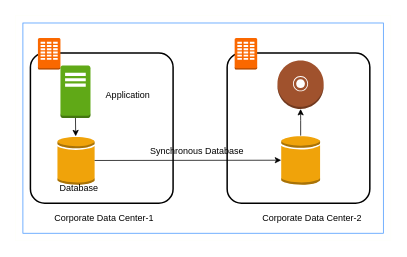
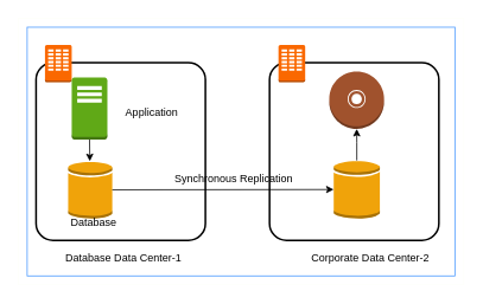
  <mxCell id="0" />
  <mxCell id="1" parent="0" />
  <mxCell id="2" value="" style="rounded=0;whiteSpace=wrap;html=1;strokeColor=#FEFFFA;" parent="1" vertex="1"><mxGeometry x="20" y="20" width="500" height="300" as="geometry" /></mxCell>
  <mxCell id="3" value="" style="rounded=0;whiteSpace=wrap;html=1;strokeColor=#4797FF;" parent="1" vertex="1"><mxGeometry x="30" y="30" width="480" height="280" as="geometry" /></mxCell>
  <mxCell id="4" value="" style="rounded=1;arcSize=10;dashed=0;fillColor=none;gradientColor=none;strokeWidth=2;" parent="1" vertex="1"><mxGeometry x="40" y="70" width="190" height="200" as="geometry" /></mxCell>
  <mxCell id="5" value="" style="dashed=0;html=1;shape=mxgraph.aws3.corporate_data_center;fillColor=#fa6800;dashed=0;strokeColor=#C73500;fontColor=#ffffff;" parent="1" vertex="1"><mxGeometry x="50" y="50" width="30" height="42" as="geometry" /></mxCell>
- <mxCell id="6" value="Corporate Data Center-1&amp;nbsp;" style="text;html=1;strokeColor=none;fillColor=none;align=center;verticalAlign=middle;whiteSpace=wrap;rounded=0;" parent="1" vertex="1"><mxGeometry x="70" y="280" width="140" height="20" as="geometry" /></mxCell>
+ <mxCell id="6" value="Database Data Center-1&amp;nbsp;" style="text;html=1;strokeColor=none;fillColor=none;align=center;verticalAlign=middle;whiteSpace=wrap;rounded=0;" parent="1" vertex="1"><mxGeometry x="70" y="280" width="140" height="20" as="geometry" /></mxCell>
  <mxCell id="7" value="" style="outlineConnect=0;dashed=0;verticalLabelPosition=bottom;verticalAlign=top;align=center;html=1;shape=mxgraph.aws3.traditional_server;fillColor=#60a917;strokeColor=#2D7600;fontColor=#ffffff;" parent="1" vertex="1"><mxGeometry x="80" y="86.5" width="40" height="70" as="geometry" /></mxCell>
  <mxCell id="8" value="Application" style="text;html=1;strokeColor=none;fillColor=none;align=center;verticalAlign=middle;whiteSpace=wrap;rounded=0;" parent="1" vertex="1"><mxGeometry x="150" y="116.5" width="40" height="20" as="geometry" /></mxCell>
  <mxCell id="9" value="" style="outlineConnect=0;dashed=0;verticalLabelPosition=bottom;verticalAlign=top;align=center;html=1;shape=mxgraph.aws3.generic_database;fillColor=#f0a30a;strokeColor=#BD7000;fontColor=#ffffff;" parent="1" vertex="1"><mxGeometry x="76" y="180.88" width="49.5" height="64.5" as="geometry" /></mxCell>
  <mxCell id="10" value="" style="endArrow=classic;html=1;exitX=0.5;exitY=1;exitDx=0;exitDy=0;exitPerimeter=0;" parent="1" source="7" target="9" edge="1"><mxGeometry width="50" height="50" relative="1" as="geometry"><mxPoint x="110" y="180" as="sourcePoint" /><mxPoint x="160" y="130" as="targetPoint" /></mxGeometry></mxCell>
  <mxCell id="11" value="Database" style="text;html=1;strokeColor=none;fillColor=none;align=center;verticalAlign=middle;whiteSpace=wrap;rounded=0;" parent="1" vertex="1"><mxGeometry x="84.75" y="240" width="40" height="20" as="geometry" /></mxCell>
  <mxCell id="12" value="" style="rounded=1;arcSize=10;dashed=0;fillColor=none;gradientColor=none;strokeWidth=2;" parent="1" vertex="1"><mxGeometry x="302" y="70" width="190" height="200" as="geometry" /></mxCell>
  <mxCell id="13" value="" style="dashed=0;html=1;shape=mxgraph.aws3.corporate_data_center;fillColor=#fa6800;dashed=0;strokeColor=#C73500;fontColor=#ffffff;" parent="1" vertex="1"><mxGeometry x="312" y="50" width="30" height="42" as="geometry" /></mxCell>
  <mxCell id="14" value="Corporate Data Center-2&amp;nbsp;" style="text;html=1;strokeColor=none;fillColor=none;align=center;verticalAlign=middle;whiteSpace=wrap;rounded=0;" parent="1" vertex="1"><mxGeometry x="347" y="280" width="140" height="20" as="geometry" /></mxCell>
  <mxCell id="15" value="" style="endArrow=classic;html=1;" parent="1" source="9" target="17" edge="1"><mxGeometry width="50" height="50" relative="1" as="geometry"><mxPoint x="110" y="180" as="sourcePoint" /><mxPoint x="328" y="232.25" as="targetPoint" /></mxGeometry></mxCell>
  <mxCell id="16" value="" style="edgeStyle=orthogonalEdgeStyle;rounded=0;orthogonalLoop=1;jettySize=auto;html=1;" parent="1" source="17" target="19" edge="1"><mxGeometry relative="1" as="geometry" /></mxCell>
  <mxCell id="17" value="" style="outlineConnect=0;dashed=0;verticalLabelPosition=bottom;verticalAlign=top;align=center;html=1;shape=mxgraph.aws3.generic_database;fillColor=#f0a30a;strokeColor=#BD7000;fontColor=#ffffff;" parent="1" vertex="1"><mxGeometry x="374" y="180" width="51.75" height="65.38" as="geometry" /></mxCell>
- <mxCell id="18" value="Synchronous Database" style="text;html=1;strokeColor=none;fillColor=none;align=center;verticalAlign=middle;whiteSpace=wrap;rounded=0;" parent="1" vertex="1"><mxGeometry x="192" y="191" width="140" height="20" as="geometry" /></mxCell>
+ <mxCell id="18" value="Synchronous Replication" style="text;html=1;strokeColor=none;fillColor=none;align=center;verticalAlign=middle;whiteSpace=wrap;rounded=0;" parent="1" vertex="1"><mxGeometry x="192" y="191" width="140" height="20" as="geometry" /></mxCell>
  <mxCell id="19" value="" style="outlineConnect=0;dashed=0;verticalLabelPosition=bottom;verticalAlign=top;align=center;html=1;shape=mxgraph.aws3.disk;fillColor=#a0522d;strokeColor=#6D1F00;fontColor=#ffffff;" parent="1" vertex="1"><mxGeometry x="369" y="80" width="61.5" height="64.5" as="geometry" /></mxCell>
